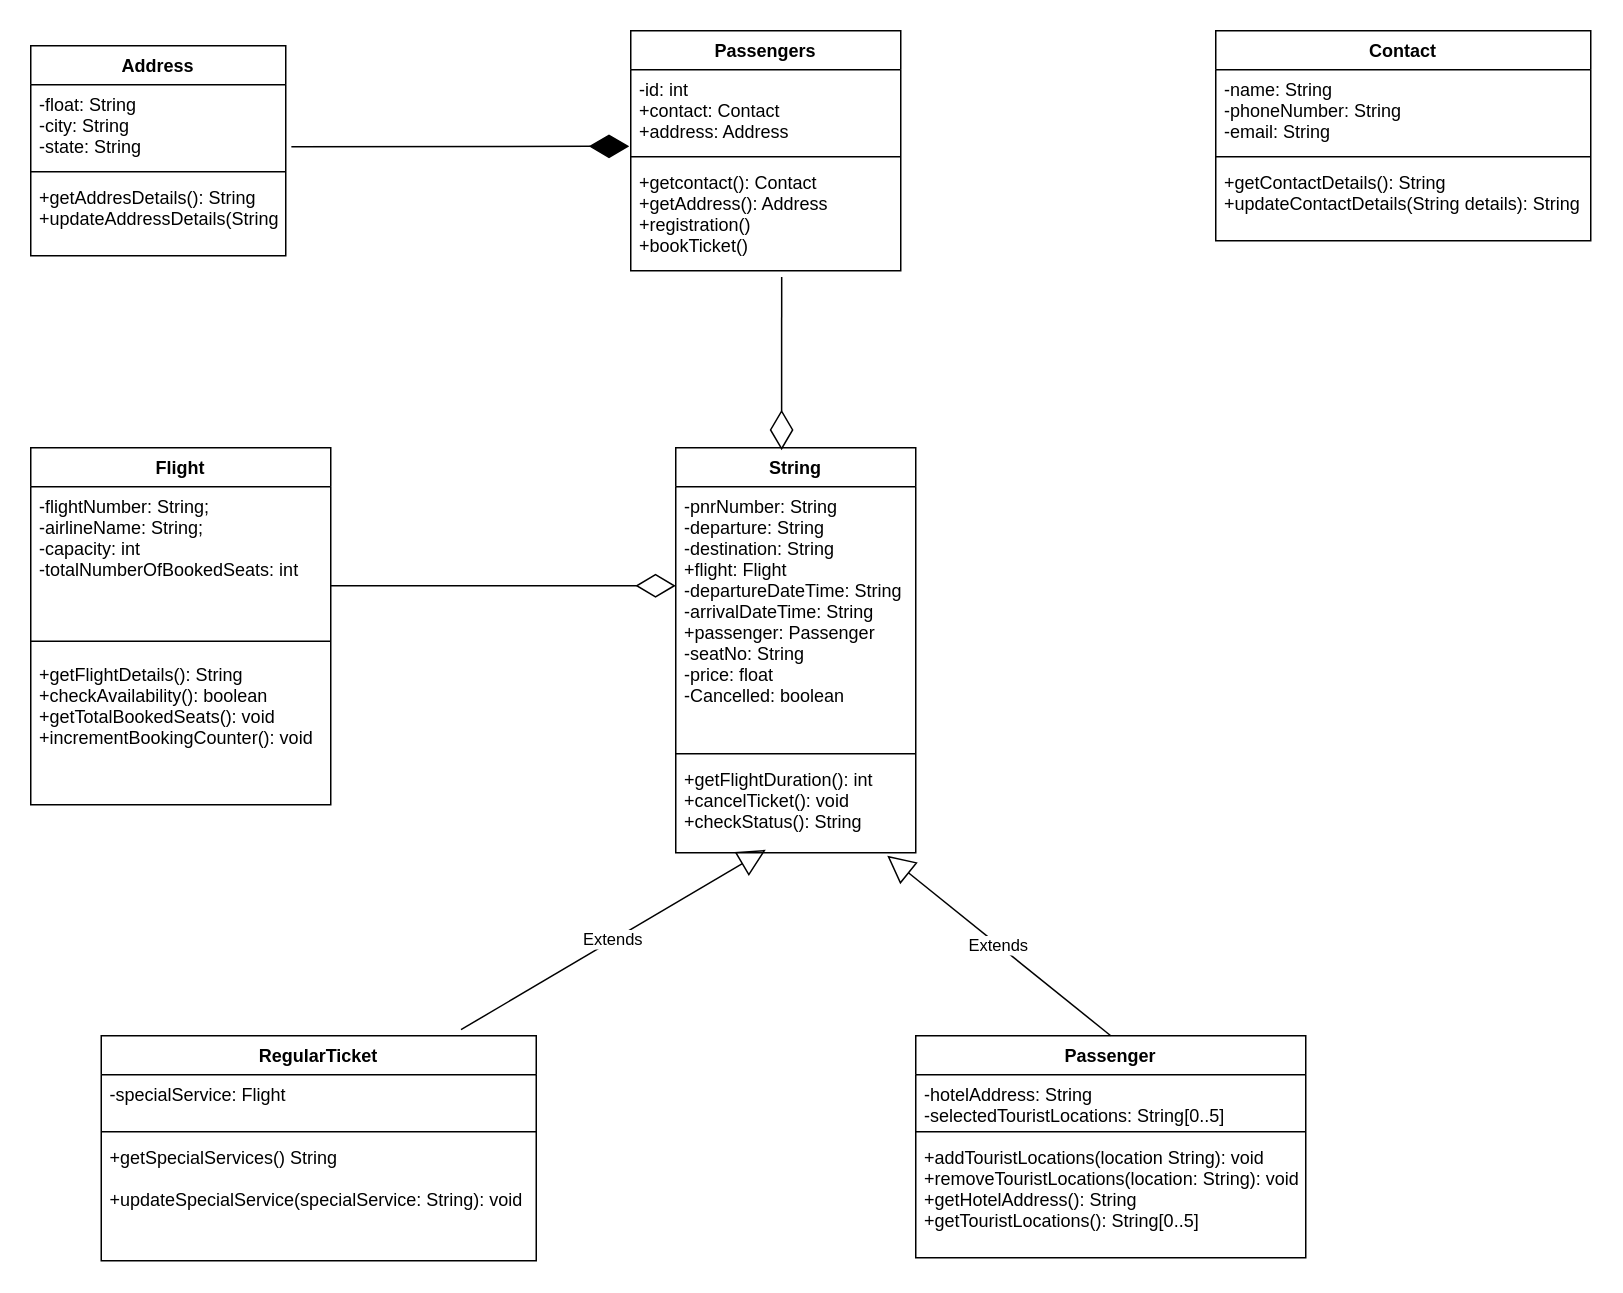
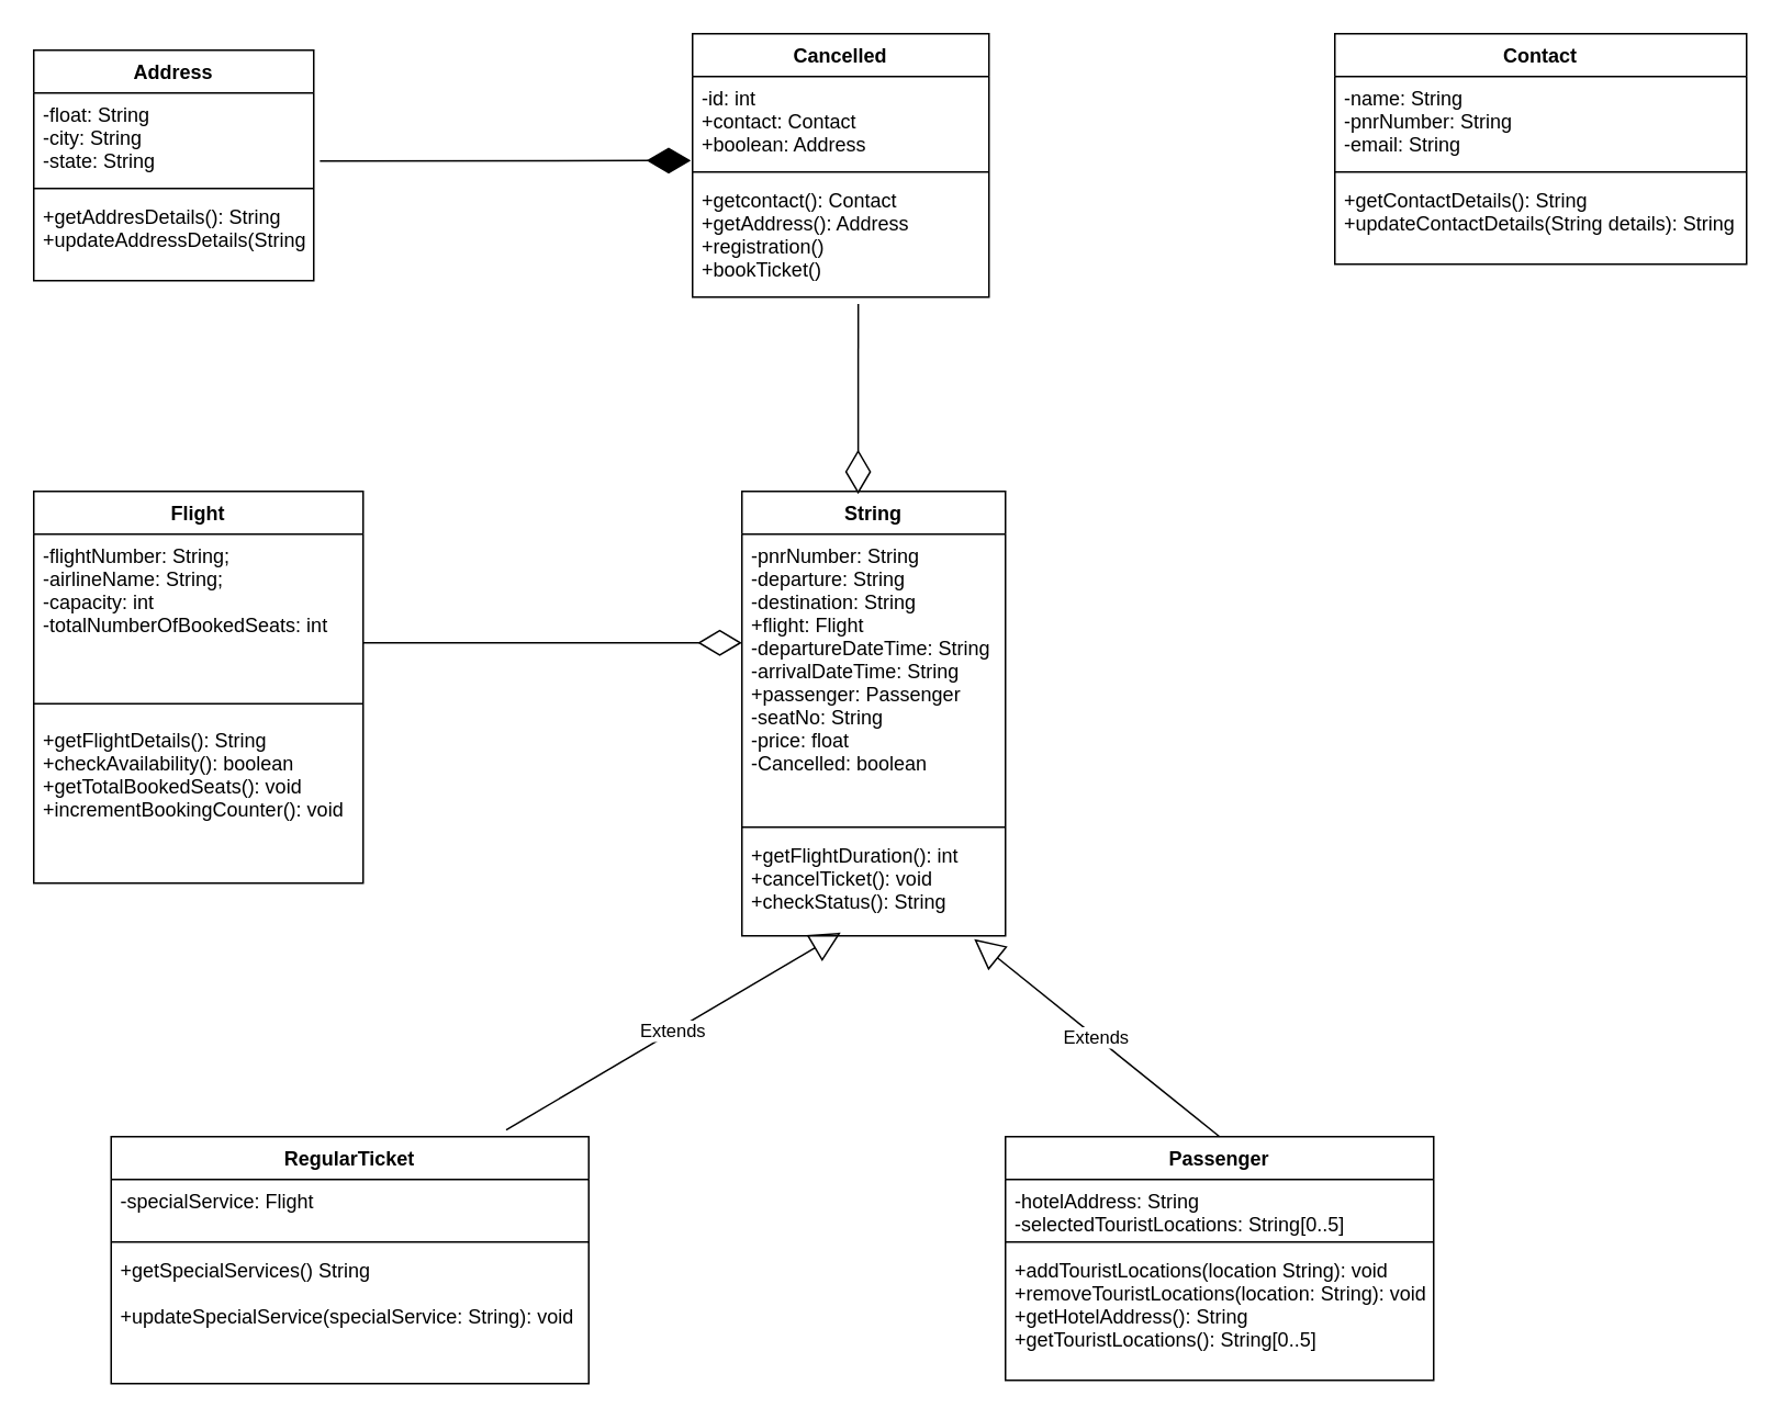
  <mxCell id="0" />
  <mxCell id="1" parent="0" />
  <mxCell id="2" value="Flight" style="swimlane;fontStyle=1;align=center;verticalAlign=top;childLayout=stackLayout;horizontal=1;startSize=26;horizontalStack=0;resizeParent=1;resizeParentMax=0;resizeLast=0;collapsible=1;marginBottom=0;" parent="1" vertex="1"><mxGeometry x="20" y="298" width="200" height="238" as="geometry" /></mxCell>
  <mxCell id="3" value="-flightNumber: String;&#10;-airlineName: String;&#10;-capacity: int&#10;-totalNumberOfBookedSeats: int" style="text;strokeColor=none;fillColor=none;align=left;verticalAlign=top;spacingLeft=4;spacingRight=4;overflow=hidden;rotatable=0;points=[[0,0.5],[1,0.5]];portConstraint=eastwest;" parent="2" vertex="1"><mxGeometry y="26" width="200" height="94" as="geometry" /></mxCell>
  <mxCell id="4" value="" style="line;strokeWidth=1;fillColor=none;align=left;verticalAlign=middle;spacingTop=-1;spacingLeft=3;spacingRight=3;rotatable=0;labelPosition=right;points=[];portConstraint=eastwest;" parent="2" vertex="1"><mxGeometry y="120" width="200" height="18" as="geometry" /></mxCell>
  <mxCell id="5" value="+getFlightDetails(): String&#10;+checkAvailability(): boolean&#10;+getTotalBookedSeats(): void&#10;+incrementBookingCounter(): void" style="text;strokeColor=none;fillColor=none;align=left;verticalAlign=top;spacingLeft=4;spacingRight=4;overflow=hidden;rotatable=0;points=[[0,0.5],[1,0.5]];portConstraint=eastwest;" parent="2" vertex="1"><mxGeometry y="138" width="200" height="100" as="geometry" /></mxCell>
  <mxCell id="6" value="String" style="swimlane;fontStyle=1;align=center;verticalAlign=top;childLayout=stackLayout;horizontal=1;startSize=26;horizontalStack=0;resizeParent=1;resizeParentMax=0;resizeLast=0;collapsible=1;marginBottom=0;" parent="1" vertex="1"><mxGeometry x="450" y="298" width="160" height="270" as="geometry" /></mxCell>
  <mxCell id="7" value="-pnrNumber: String&#10;-departure: String&#10;-destination: String&#10;+flight: Flight&#10;-departureDateTime: String&#10;-arrivalDateTime: String&#10;+passenger: Passenger&#10;-seatNo: String&#10;-price: float&#10;-Cancelled: boolean" style="text;strokeColor=none;fillColor=none;align=left;verticalAlign=top;spacingLeft=4;spacingRight=4;overflow=hidden;rotatable=0;points=[[0,0.5],[1,0.5]];portConstraint=eastwest;" parent="6" vertex="1"><mxGeometry y="26" width="160" height="174" as="geometry" /></mxCell>
  <mxCell id="8" value="" style="line;strokeWidth=1;fillColor=none;align=left;verticalAlign=middle;spacingTop=-1;spacingLeft=3;spacingRight=3;rotatable=0;labelPosition=right;points=[];portConstraint=eastwest;" parent="6" vertex="1"><mxGeometry y="200" width="160" height="8" as="geometry" /></mxCell>
  <mxCell id="9" value="+getFlightDuration(): int&#10;+cancelTicket(): void&#10;+checkStatus(): String" style="text;strokeColor=none;fillColor=none;align=left;verticalAlign=top;spacingLeft=4;spacingRight=4;overflow=hidden;rotatable=0;points=[[0,0.5],[1,0.5]];portConstraint=eastwest;" parent="6" vertex="1"><mxGeometry y="208" width="160" height="62" as="geometry" /></mxCell>
  <mxCell id="10" value="RegularTicket" style="swimlane;fontStyle=1;align=center;verticalAlign=top;childLayout=stackLayout;horizontal=1;startSize=26;horizontalStack=0;resizeParent=1;resizeParentMax=0;resizeLast=0;collapsible=1;marginBottom=0;" parent="1" vertex="1"><mxGeometry x="67" y="690" width="290" height="150" as="geometry" /></mxCell>
  <mxCell id="11" value="-specialService: Flight" style="text;strokeColor=none;fillColor=none;align=left;verticalAlign=top;spacingLeft=4;spacingRight=4;overflow=hidden;rotatable=0;points=[[0,0.5],[1,0.5]];portConstraint=eastwest;" parent="10" vertex="1"><mxGeometry y="26" width="290" height="34" as="geometry" /></mxCell>
  <mxCell id="12" value="" style="line;strokeWidth=1;fillColor=none;align=left;verticalAlign=middle;spacingTop=-1;spacingLeft=3;spacingRight=3;rotatable=0;labelPosition=right;points=[];portConstraint=eastwest;" parent="10" vertex="1"><mxGeometry y="60" width="290" height="8" as="geometry" /></mxCell>
  <mxCell id="13" value="+getSpecialServices() String&#10;&#10;+updateSpecialService(specialService: String): void" style="text;strokeColor=none;fillColor=none;align=left;verticalAlign=top;spacingLeft=4;spacingRight=4;overflow=hidden;rotatable=0;points=[[0,0.5],[1,0.5]];portConstraint=eastwest;" parent="10" vertex="1"><mxGeometry y="68" width="290" height="82" as="geometry" /></mxCell>
  <mxCell id="14" value="Passenger" style="swimlane;fontStyle=1;align=center;verticalAlign=top;childLayout=stackLayout;horizontal=1;startSize=26;horizontalStack=0;resizeParent=1;resizeParentMax=0;resizeLast=0;collapsible=1;marginBottom=0;" parent="1" vertex="1"><mxGeometry x="610" y="690" width="260" height="148" as="geometry" /></mxCell>
  <mxCell id="15" value="-hotelAddress: String&#10;-selectedTouristLocations: String[0..5]" style="text;strokeColor=none;fillColor=none;align=left;verticalAlign=top;spacingLeft=4;spacingRight=4;overflow=hidden;rotatable=0;points=[[0,0.5],[1,0.5]];portConstraint=eastwest;" parent="14" vertex="1"><mxGeometry y="26" width="260" height="34" as="geometry" /></mxCell>
  <mxCell id="16" value="" style="line;strokeWidth=1;fillColor=none;align=left;verticalAlign=middle;spacingTop=-1;spacingLeft=3;spacingRight=3;rotatable=0;labelPosition=right;points=[];portConstraint=eastwest;" parent="14" vertex="1"><mxGeometry y="60" width="260" height="8" as="geometry" /></mxCell>
  <mxCell id="17" value="+addTouristLocations(location String): void&#10;+removeTouristLocations(location: String): void&#10;+getHotelAddress(): String&#10;+getTouristLocations(): String[0..5]" style="text;strokeColor=none;fillColor=none;align=left;verticalAlign=top;spacingLeft=4;spacingRight=4;overflow=hidden;rotatable=0;points=[[0,0.5],[1,0.5]];portConstraint=eastwest;" parent="14" vertex="1"><mxGeometry y="68" width="260" height="80" as="geometry" /></mxCell>
- <mxCell id="18" value="Passengers" style="swimlane;fontStyle=1;align=center;verticalAlign=top;childLayout=stackLayout;horizontal=1;startSize=26;horizontalStack=0;resizeParent=1;resizeParentMax=0;resizeLast=0;collapsible=1;marginBottom=0;" parent="1" vertex="1"><mxGeometry x="420" y="20" width="180" height="160" as="geometry" /></mxCell>
- <mxCell id="19" value="-id: int&#10;+contact: Contact&#10;+address: Address" style="text;strokeColor=none;fillColor=none;align=left;verticalAlign=top;spacingLeft=4;spacingRight=4;overflow=hidden;rotatable=0;points=[[0,0.5],[1,0.5]];portConstraint=eastwest;" parent="18" vertex="1"><mxGeometry y="26" width="180" height="54" as="geometry" /></mxCell>
+ <mxCell id="18" value="Cancelled" style="swimlane;fontStyle=1;align=center;verticalAlign=top;childLayout=stackLayout;horizontal=1;startSize=26;horizontalStack=0;resizeParent=1;resizeParentMax=0;resizeLast=0;collapsible=1;marginBottom=0;" parent="1" vertex="1"><mxGeometry x="420" y="20" width="180" height="160" as="geometry" /></mxCell>
+ <mxCell id="19" value="-id: int&#10;+contact: Contact&#10;+boolean: Address" style="text;strokeColor=none;fillColor=none;align=left;verticalAlign=top;spacingLeft=4;spacingRight=4;overflow=hidden;rotatable=0;points=[[0,0.5],[1,0.5]];portConstraint=eastwest;" parent="18" vertex="1"><mxGeometry y="26" width="180" height="54" as="geometry" /></mxCell>
  <mxCell id="20" value="" style="line;strokeWidth=1;fillColor=none;align=left;verticalAlign=middle;spacingTop=-1;spacingLeft=3;spacingRight=3;rotatable=0;labelPosition=right;points=[];portConstraint=eastwest;" parent="18" vertex="1"><mxGeometry y="80" width="180" height="8" as="geometry" /></mxCell>
  <mxCell id="21" value="+getcontact(): Contact&#10;+getAddress(): Address&#10;+registration()&#10;+bookTicket()" style="text;strokeColor=none;fillColor=none;align=left;verticalAlign=top;spacingLeft=4;spacingRight=4;overflow=hidden;rotatable=0;points=[[0,0.5],[1,0.5]];portConstraint=eastwest;" parent="18" vertex="1"><mxGeometry y="88" width="180" height="72" as="geometry" /></mxCell>
  <mxCell id="22" value="Contact" style="swimlane;fontStyle=1;align=center;verticalAlign=top;childLayout=stackLayout;horizontal=1;startSize=26;horizontalStack=0;resizeParent=1;resizeParentMax=0;resizeLast=0;collapsible=1;marginBottom=0;" parent="1" vertex="1"><mxGeometry x="810" y="20" width="250" height="140" as="geometry" /></mxCell>
- <mxCell id="23" value="-name: String&#10;-phoneNumber: String&#10;-email: String" style="text;strokeColor=none;fillColor=none;align=left;verticalAlign=top;spacingLeft=4;spacingRight=4;overflow=hidden;rotatable=0;points=[[0,0.5],[1,0.5]];portConstraint=eastwest;" parent="22" vertex="1"><mxGeometry y="26" width="250" height="54" as="geometry" /></mxCell>
+ <mxCell id="23" value="-name: String&#10;-pnrNumber: String&#10;-email: String" style="text;strokeColor=none;fillColor=none;align=left;verticalAlign=top;spacingLeft=4;spacingRight=4;overflow=hidden;rotatable=0;points=[[0,0.5],[1,0.5]];portConstraint=eastwest;" parent="22" vertex="1"><mxGeometry y="26" width="250" height="54" as="geometry" /></mxCell>
  <mxCell id="24" value="" style="line;strokeWidth=1;fillColor=none;align=left;verticalAlign=middle;spacingTop=-1;spacingLeft=3;spacingRight=3;rotatable=0;labelPosition=right;points=[];portConstraint=eastwest;" parent="22" vertex="1"><mxGeometry y="80" width="250" height="8" as="geometry" /></mxCell>
  <mxCell id="25" value="+getContactDetails(): String&#10;+updateContactDetails(String details): String" style="text;strokeColor=none;fillColor=none;align=left;verticalAlign=top;spacingLeft=4;spacingRight=4;overflow=hidden;rotatable=0;points=[[0,0.5],[1,0.5]];portConstraint=eastwest;" parent="22" vertex="1"><mxGeometry y="88" width="250" height="52" as="geometry" /></mxCell>
  <mxCell id="26" value="Address" style="swimlane;fontStyle=1;align=center;verticalAlign=top;childLayout=stackLayout;horizontal=1;startSize=26;horizontalStack=0;resizeParent=1;resizeParentMax=0;resizeLast=0;collapsible=1;marginBottom=0;" parent="1" vertex="1"><mxGeometry x="20" y="30" width="170" height="140" as="geometry" /></mxCell>
  <mxCell id="27" value="-float: String&#10;-city: String&#10;-state: String" style="text;strokeColor=none;fillColor=none;align=left;verticalAlign=top;spacingLeft=4;spacingRight=4;overflow=hidden;rotatable=0;points=[[0,0.5],[1,0.5]];portConstraint=eastwest;" parent="26" vertex="1"><mxGeometry y="26" width="170" height="54" as="geometry" /></mxCell>
  <mxCell id="28" value="" style="line;strokeWidth=1;fillColor=none;align=left;verticalAlign=middle;spacingTop=-1;spacingLeft=3;spacingRight=3;rotatable=0;labelPosition=right;points=[];portConstraint=eastwest;" parent="26" vertex="1"><mxGeometry y="80" width="170" height="8" as="geometry" /></mxCell>
  <mxCell id="29" value="+getAddresDetails(): String&#10;+updateAddressDetails(String details): String" style="text;strokeColor=none;fillColor=none;align=left;verticalAlign=top;spacingLeft=4;spacingRight=4;overflow=hidden;rotatable=0;points=[[0,0.5],[1,0.5]];portConstraint=eastwest;" parent="26" vertex="1"><mxGeometry y="88" width="170" height="52" as="geometry" /></mxCell>
  <mxCell id="30" value="" style="endArrow=diamondThin;endFill=1;endSize=24;html=1;exitX=1.022;exitY=0.765;exitDx=0;exitDy=0;exitPerimeter=0;entryX=1.022;entryY=0.765;entryDx=0;entryDy=0;entryPerimeter=0;" parent="26" source="27" edge="1"><mxGeometry width="160" relative="1" as="geometry"><mxPoint x="260" y="75" as="sourcePoint" /><mxPoint x="399" y="67" as="targetPoint" /></mxGeometry></mxCell>
  <mxCell id="31" value="Extends" style="endArrow=block;endSize=16;endFill=0;html=1;exitX=0.5;exitY=0;exitDx=0;exitDy=0;" parent="1" source="14" edge="1"><mxGeometry width="160" relative="1" as="geometry"><mxPoint x="810" y="290" as="sourcePoint" /><mxPoint x="591" y="570" as="targetPoint" /></mxGeometry></mxCell>
  <mxCell id="32" value="Extends" style="endArrow=block;endSize=16;endFill=0;html=1;exitX=0.827;exitY=-0.027;exitDx=0;exitDy=0;exitPerimeter=0;entryX=0.375;entryY=0.968;entryDx=0;entryDy=0;entryPerimeter=0;" parent="1" source="10" target="9" edge="1"><mxGeometry width="160" relative="1" as="geometry"><mxPoint x="460" y="580" as="sourcePoint" /><mxPoint x="620" y="580" as="targetPoint" /></mxGeometry></mxCell>
  <mxCell id="33" value="" style="endArrow=diamondThin;endFill=0;endSize=24;html=1;" parent="1" edge="1"><mxGeometry width="160" relative="1" as="geometry"><mxPoint x="220" y="390" as="sourcePoint" /><mxPoint x="450" y="390" as="targetPoint" /></mxGeometry></mxCell>
  <mxCell id="34" value="" style="endArrow=diamondThin;endFill=0;endSize=24;html=1;exitX=0.559;exitY=1.058;exitDx=0;exitDy=0;exitPerimeter=0;entryX=0.441;entryY=0.006;entryDx=0;entryDy=0;entryPerimeter=0;" parent="1" source="21" target="6" edge="1"><mxGeometry width="160" relative="1" as="geometry"><mxPoint x="420" y="390" as="sourcePoint" /><mxPoint x="580" y="390" as="targetPoint" /></mxGeometry></mxCell>
